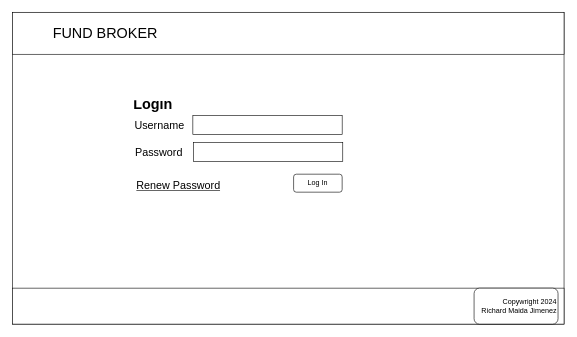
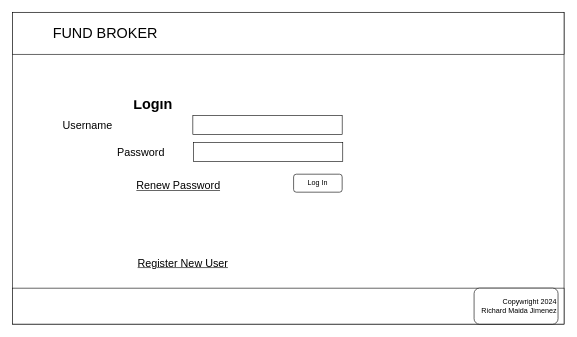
  <mxCell id="0" />
  <mxCell id="1" parent="0" />
  <mxCell id="2" value="" style="rounded=0;whiteSpace=wrap;html=1;" parent="1" vertex="1"><mxGeometry x="20" y="20" width="920" height="520" as="geometry" /></mxCell>
  <mxCell id="3" value="" style="rounded=0;whiteSpace=wrap;html=1;align=left;" parent="1" vertex="1"><mxGeometry x="20" y="20" width="920" height="70" as="geometry" /></mxCell>
  <mxCell id="4" value="" style="rounded=0;whiteSpace=wrap;html=1;align=right;" parent="1" vertex="1"><mxGeometry x="20" y="480" width="920" height="60" as="geometry" /></mxCell>
  <mxCell id="5" value="&lt;span style=&quot;&quot;&gt;Copywright 2024&lt;/span&gt;&lt;div style=&quot;&quot;&gt;&amp;nbsp;Richard Maida Jimenez&lt;/div&gt;" style="whiteSpace=wrap;html=1;align=right;rounded=1;" parent="1" vertex="1"><mxGeometry x="790" y="480" width="140" height="60" as="geometry" /></mxCell>
  <mxCell id="6" value="&lt;h1 style=&quot;margin-top: 0px; line-height: 60%;&quot;&gt;Login&lt;/h1&gt;" style="text;html=1;whiteSpace=wrap;overflow=hidden;rounded=0;fontFamily=Helvetica;fontSize=12;fontColor=default;align=left;" parent="1" vertex="1"><mxGeometry x="220" y="160" width="80" height="30" as="geometry" /></mxCell>
  <mxCell id="7" value="&lt;font style=&quot;font-size: 24px;&quot;&gt;FUND BROKER&lt;/font&gt;" style="rounded=0;whiteSpace=wrap;html=1;strokeColor=#ffffff;align=center;verticalAlign=middle;fontFamily=Helvetica;fontSize=12;fontColor=default;fillColor=default;dashed=1;" parent="1" vertex="1"><mxGeometry x="30" y="30" width="290" height="50" as="geometry" /></mxCell>
- <mxCell id="8" value="&lt;h1 style=&quot;margin-top: 0px; line-height: 60%;&quot;&gt;&lt;span style=&quot;font-weight: normal;&quot;&gt;&lt;font style=&quot;font-size: 18px;&quot;&gt;Username&lt;/font&gt;&lt;/span&gt;&lt;/h1&gt;" style="text;html=1;whiteSpace=wrap;overflow=hidden;rounded=0;fontFamily=Helvetica;fontSize=12;fontColor=default;align=left;" parent="1" vertex="1"><mxGeometry x="222" y="193" width="98" height="30" as="geometry" /></mxCell>
+ <mxCell id="8" value="&lt;h1 style=&quot;margin-top: 0px; line-height: 60%;&quot;&gt;&lt;span style=&quot;font-weight: normal;&quot;&gt;&lt;font style=&quot;font-size: 18px;&quot;&gt;Username&lt;/font&gt;&lt;/span&gt;&lt;/h1&gt;" style="text;html=1;whiteSpace=wrap;overflow=hidden;rounded=0;fontFamily=Helvetica;fontSize=12;fontColor=default;align=left;" parent="1" vertex="1"><mxGeometry x="102" y="193" width="98" height="30" as="geometry" /></mxCell>
  <mxCell id="9" value="" style="rounded=0;whiteSpace=wrap;html=1;" parent="1" vertex="1"><mxGeometry x="321" y="192" width="249" height="32" as="geometry" /></mxCell>
- <mxCell id="10" value="&lt;h1 style=&quot;margin-top: 0px; line-height: 60%;&quot;&gt;&lt;span style=&quot;font-weight: normal;&quot;&gt;&lt;font style=&quot;font-size: 18px;&quot;&gt;Password&lt;/font&gt;&lt;/span&gt;&lt;/h1&gt;" style="text;html=1;whiteSpace=wrap;overflow=hidden;rounded=0;fontFamily=Helvetica;fontSize=12;fontColor=default;align=left;" parent="1" vertex="1"><mxGeometry x="223" y="238" width="98" height="30" as="geometry" /></mxCell>
+ <mxCell id="10" value="&lt;h1 style=&quot;margin-top: 0px; line-height: 60%;&quot;&gt;&lt;span style=&quot;font-weight: normal;&quot;&gt;&lt;font style=&quot;font-size: 18px;&quot;&gt;Password&lt;/font&gt;&lt;/span&gt;&lt;/h1&gt;" style="text;html=1;whiteSpace=wrap;overflow=hidden;rounded=0;fontFamily=Helvetica;fontSize=12;fontColor=default;align=left;" parent="1" vertex="1"><mxGeometry x="193" y="238" width="98" height="30" as="geometry" /></mxCell>
  <mxCell id="11" value="" style="rounded=0;whiteSpace=wrap;html=1;" parent="1" vertex="1"><mxGeometry x="322" y="237" width="249" height="32" as="geometry" /></mxCell>
  <mxCell id="12" value="&lt;h1 style=&quot;margin-top: 0px; line-height: 60%;&quot;&gt;&lt;span style=&quot;font-weight: normal;&quot;&gt;&lt;font style=&quot;font-size: 18px;&quot;&gt;&lt;u&gt;Renew Password&lt;/u&gt;&lt;/font&gt;&lt;/span&gt;&lt;/h1&gt;" style="text;html=1;whiteSpace=wrap;overflow=hidden;rounded=0;fontFamily=Helvetica;fontSize=12;fontColor=default;align=left;fontStyle=1" parent="1" vertex="1"><mxGeometry x="225" y="294" width="155" height="30" as="geometry" /></mxCell>
+ <mxCell id="13" value="&lt;h1 style=&quot;margin-top: 0px; line-height: 60%;&quot;&gt;&lt;span style=&quot;font-weight: normal;&quot;&gt;&lt;font style=&quot;font-size: 18px;&quot;&gt;&lt;u&gt;Register New User&lt;/u&gt;&lt;/font&gt;&lt;/span&gt;&lt;/h1&gt;" style="text;html=1;whiteSpace=wrap;overflow=hidden;rounded=0;fontFamily=Helvetica;fontSize=12;fontColor=default;align=left;fontStyle=1" parent="1" vertex="1"><mxGeometry x="227" y="423" width="173" height="30" as="geometry" /></mxCell>
  <mxCell id="14" value="Log In" style="rounded=1;whiteSpace=wrap;html=1;" vertex="1" parent="1"><mxGeometry x="489" y="290" width="81" height="30" as="geometry" /></mxCell>
